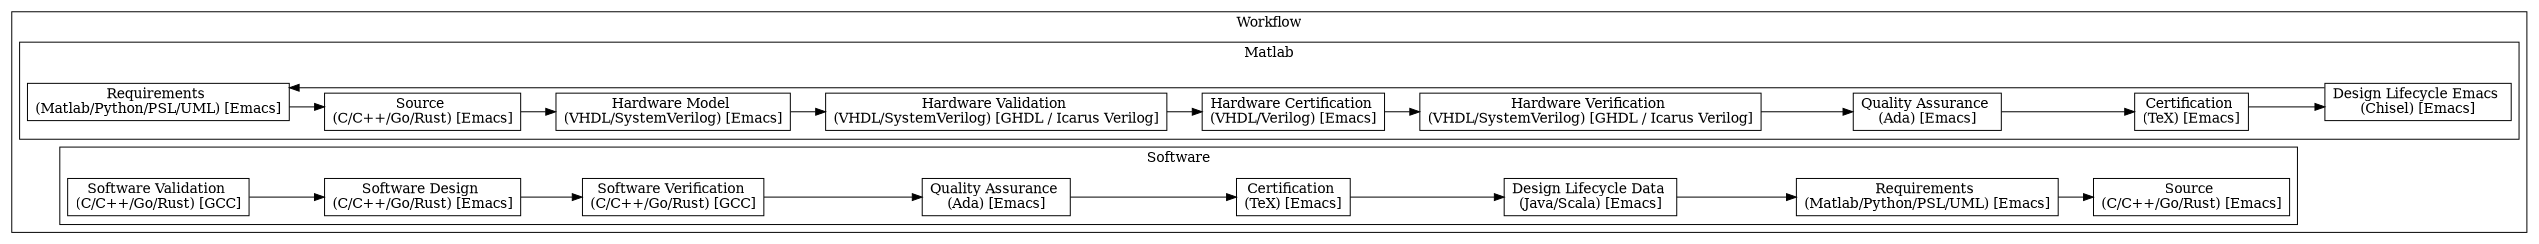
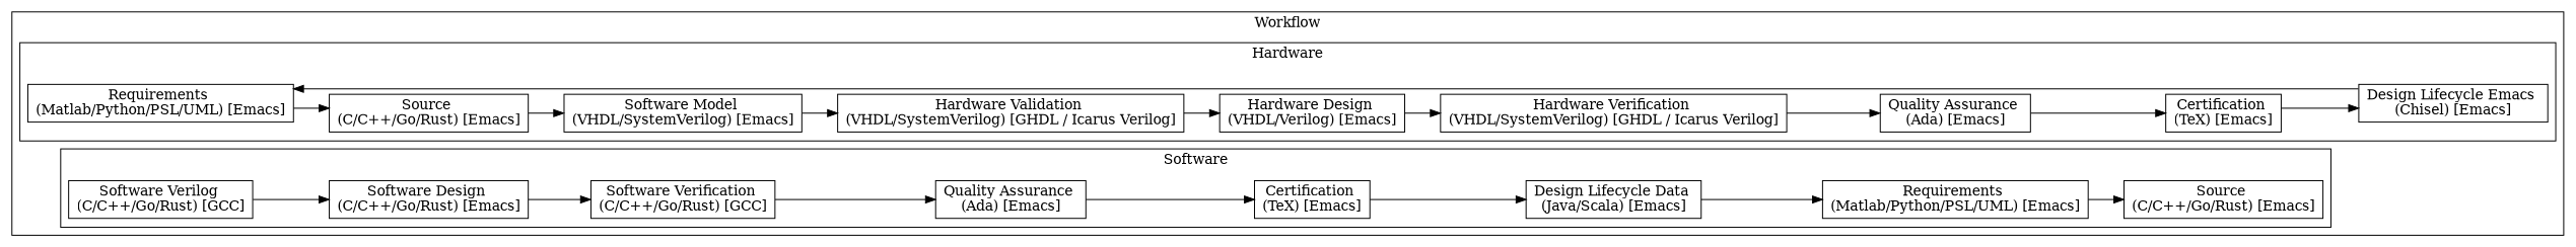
  digraph {
    rankdir=LR
    splines=ortho
    node [shape=record]
    n1 [label="Requirements \n(Matlab/Python/PSL/UML) [Emacs]"]
    n2 [label="Source \n(C/C++/Go/Rust) [Emacs]"]
-   n3 [label="Hardware Model \n(VHDL/SystemVerilog) [Emacs]"]
+   n3 [label="Software Model \n(VHDL/SystemVerilog) [Emacs]"]
    n4 [label="Hardware Validation \n(VHDL/SystemVerilog) [GHDL / Icarus Verilog]"]
-   n5 [label="Hardware Certification \n(VHDL/Verilog) [Emacs]"]
+   n5 [label="Hardware Design \n(VHDL/Verilog) [Emacs]"]
    n6 [label="Hardware Verification \n(VHDL/SystemVerilog) [GHDL / Icarus Verilog]"]
    n7 [label="Quality Assurance \n(Ada) [Emacs]"]
    n8 [label="Certification \n(TeX) [Emacs]"]
    n9 [label="Design Lifecycle Emacs \n(Chisel) [Emacs]"]
    n10 [label="Requirements \n(Matlab/Python/PSL/UML) [Emacs]"]
    n11 [label="Source \n(C/C++/Go/Rust) [Emacs]"]
-   n12 [label="Software Validation \n(C/C++/Go/Rust) [GCC]"]
+   n12 [label="Software Verilog \n(C/C++/Go/Rust) [GCC]"]
    n13 [label="Software Design \n(C/C++/Go/Rust) [Emacs]"]
    n14 [label="Software Verification \n(C/C++/Go/Rust) [GCC]"]
    n15 [label="Quality Assurance \n(Ada) [Emacs]"]
    n16 [label="Certification \n(TeX) [Emacs]"]
    n17 [label="Design Lifecycle Data \n(Java/Scala) [Emacs]"]
    subgraph cluster_1 {
      label=Workflow
      subgraph cluster_2 {
-       label=Matlab
+       label=Hardware
        n1
        n2
        n3
        n4
        n5
        n6
        n7
        n8
        n9
      }
      subgraph cluster_3 {
        label=Software
        n10
        n11
        n12
        n13
        n14
        n15
        n16
        n17
      }
    }
    n1 -> n2
    n2 -> n3
    n3 -> n4
    n4 -> n5
    n5 -> n6
    n6 -> n7
    n7 -> n8
    n8 -> n9
    n9 -> n1
    n10 -> n11
    n12 -> n13
    n13 -> n14
    n14 -> n15
    n15 -> n16
    n16 -> n17
    n17 -> n10
  }
